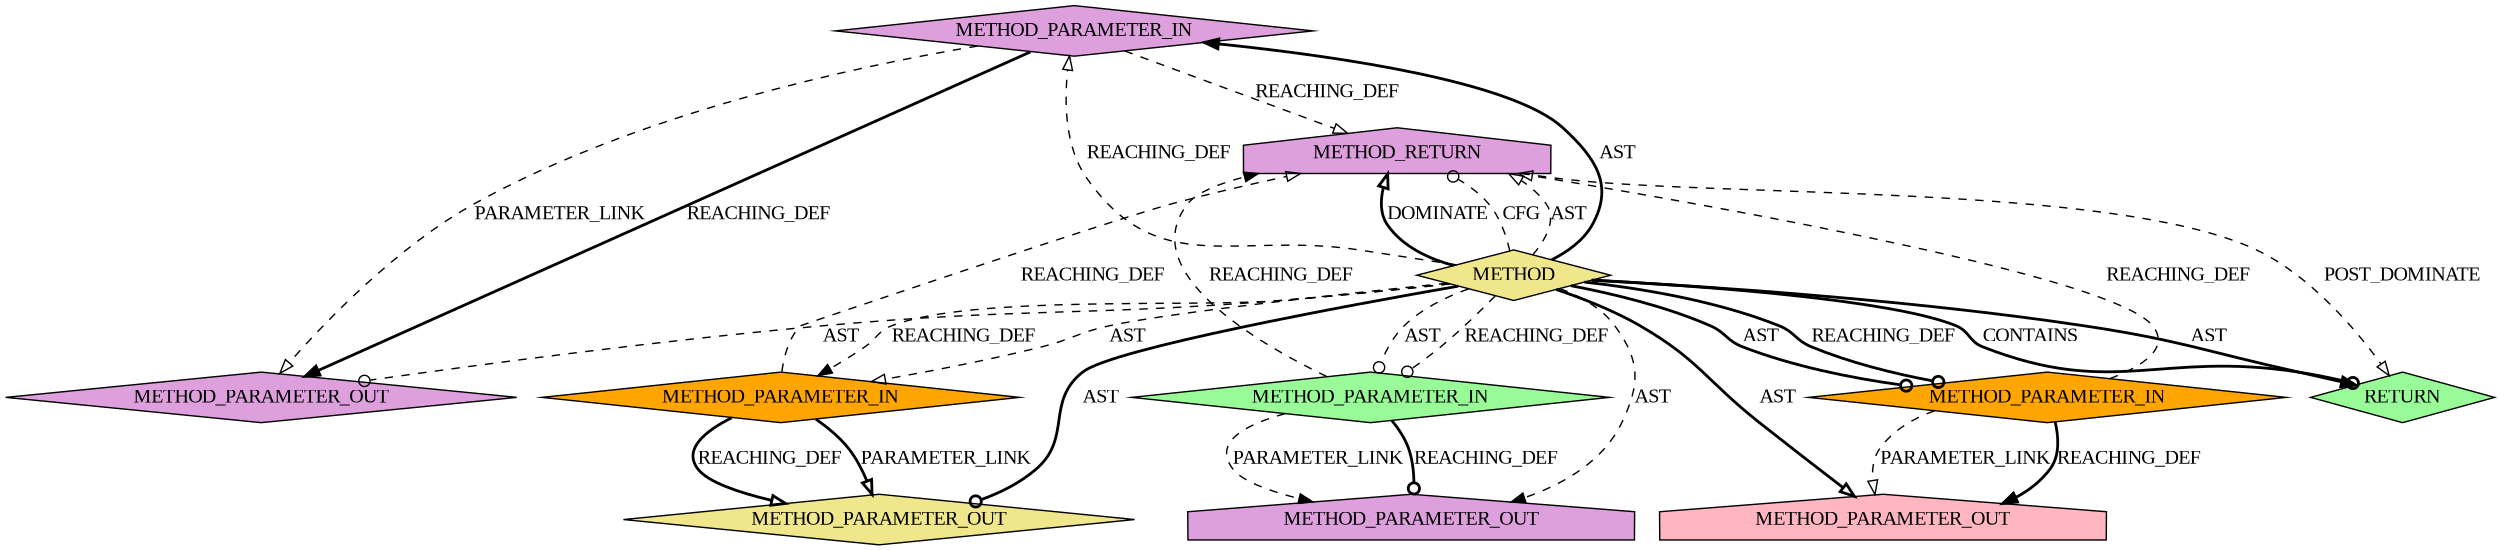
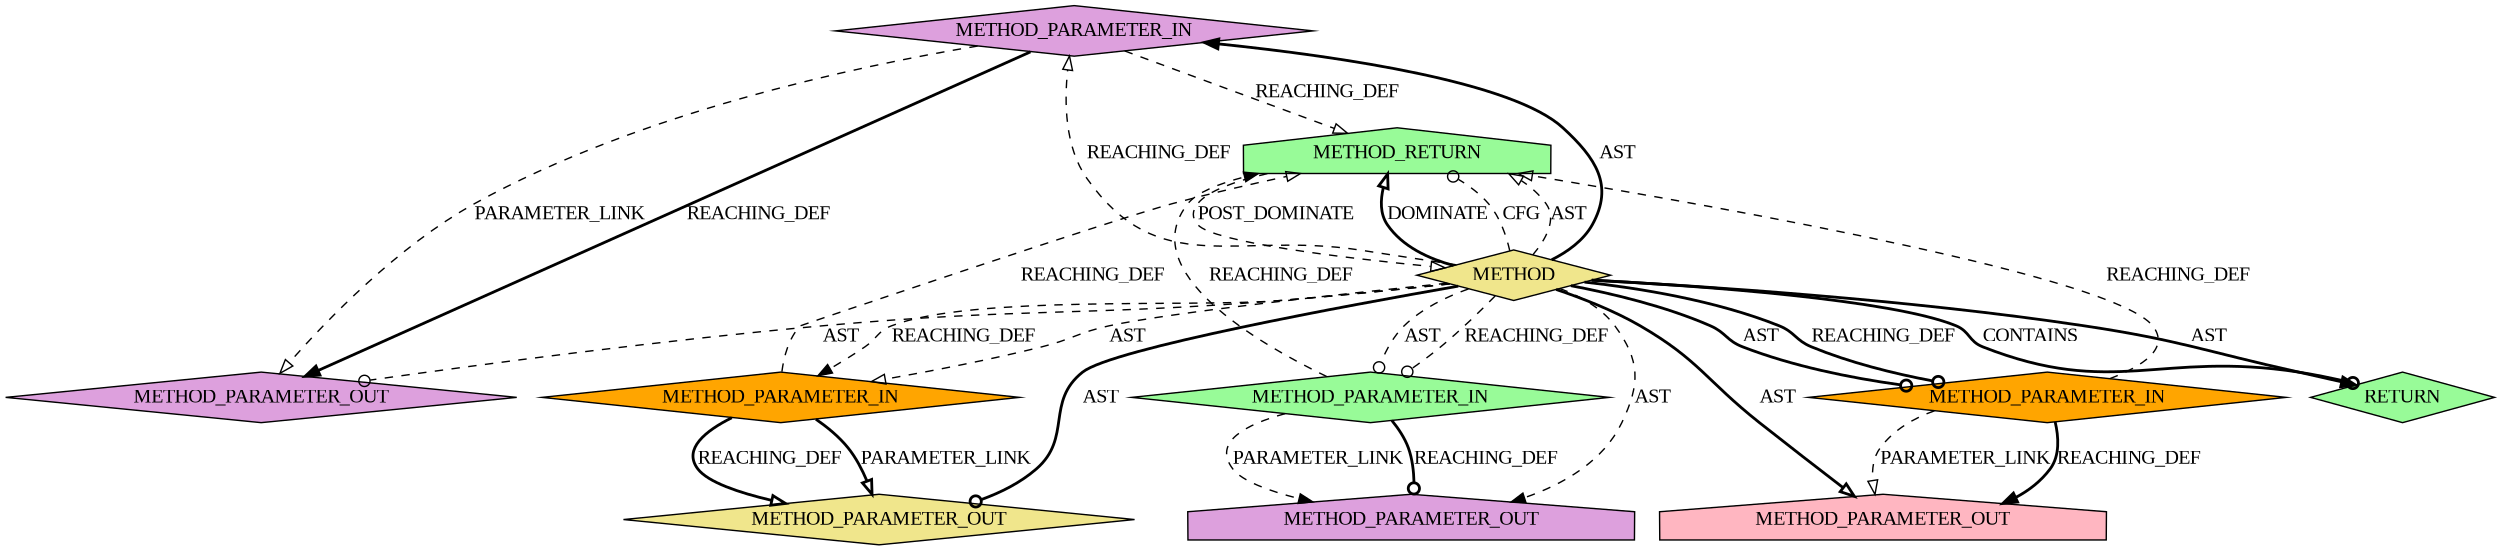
  digraph {
    fontname="Liberation Serif"
    node [CODE=p3 EVALUATION_STRATEGY=BY_VALUE IS_VARIADIC=false ORDER=2 TYPE_FULL_NAME=ANY fillcolor=plum fontname="Liberation Serif" shape=diamond style=filled]
    edge [arrowhead=onormal fontname="Liberation Serif" style=dashed]
    n1 [INDEX=3 NAME=p3 ORDER=3 label=METHOD_PARAMETER_IN]
-   n2 [CODE=RET label=METHOD_RETURN shape=house IS_VARIADIC=""]
+   n2 [CODE=RET fillcolor=palegreen label=METHOD_RETURN shape=house IS_VARIADIC=""]
    n3 [INDEX=3 NAME=p3 ORDER=3 label=METHOD_PARAMETER_OUT]
    n4 [AST_PARENT_FULL_NAME="<global>" AST_PARENT_TYPE=NAMESPACE_BLOCK CODE="<empty>" FILENAME="<empty>" FULL_NAME=BN_mod_inverse IS_EXTERNAL=true NAME=BN_mod_inverse ORDER=0 fillcolor=khaki label=METHOD EVALUATION_STRATEGY="" IS_VARIADIC="" TYPE_FULL_NAME=""]
    n5 [CODE=p4 INDEX=4 NAME=p4 ORDER=4 label=METHOD_PARAMETER_OUT shape=house]
    n6 [CODE=p2 INDEX=2 NAME=p2 fillcolor=orange label=METHOD_PARAMETER_IN]
    n7 [CODE=p2 INDEX=2 NAME=p2 fillcolor=lightpink label=METHOD_PARAMETER_OUT shape=house]
    n8 [ARGUMENT_INDEX=1 CODE="<empty>" ORDER=1 fillcolor=palegreen label=RETURN EVALUATION_STRATEGY="" IS_VARIADIC=""]
    n9 [CODE=p4 INDEX=4 NAME=p4 ORDER=4 fillcolor=palegreen label=METHOD_PARAMETER_IN]
    n10 [CODE=p1 INDEX=1 NAME=p1 ORDER=1 fillcolor=khaki label=METHOD_PARAMETER_OUT]
    n11 [CODE=p1 INDEX=1 NAME=p1 ORDER=1 fillcolor=orange label=METHOD_PARAMETER_IN]
    n1 -> n2 [VARIABLE=p3 label=REACHING_DEF]
    n1 -> n3 [VARIABLE=p3 arrowhead=normal label=REACHING_DEF style=bold]
    n1 -> n3 [label=PARAMETER_LINK]
-   n2 -> n8 [label=POST_DOMINATE]
+   n2 -> n4 [label=POST_DOMINATE]
    n4 -> n1 [arrowhead=normal label=AST style=bold]
    n4 -> n1 [label=REACHING_DEF]
    n4 -> n2 [label=DOMINATE style=bold]
    n4 -> n2 [arrowhead=odot label=CFG]
    n4 -> n2 [label=AST]
    n4 -> n3 [arrowhead=odot label=AST]
    n4 -> n5 [arrowhead=normal label=AST]
    n4 -> n6 [arrowhead=odot label=AST style=bold]
    n4 -> n6 [arrowhead=odot label=REACHING_DEF style=bold]
    n4 -> n7 [label=AST style=bold]
    n4 -> n8 [arrowhead=normal label=AST style=bold]
    n4 -> n8 [arrowhead=odot label=CONTAINS style=bold]
    n4 -> n9 [arrowhead=odot label=AST]
    n4 -> n9 [arrowhead=odot label=REACHING_DEF]
    n4 -> n10 [arrowhead=odot label=AST style=bold]
    n4 -> n11 [label=AST]
    n4 -> n11 [arrowhead=normal label=REACHING_DEF]
    n6 -> n2 [VARIABLE=p2 label=REACHING_DEF]
    n6 -> n7 [label=PARAMETER_LINK]
    n6 -> n7 [VARIABLE=p2 arrowhead=normal label=REACHING_DEF style=bold]
    n9 -> n2 [VARIABLE=p4 arrowhead=normal label=REACHING_DEF]
    n9 -> n5 [VARIABLE=p4 arrowhead=odot label=REACHING_DEF style=bold]
    n9 -> n5 [arrowhead=normal label=PARAMETER_LINK]
    n11 -> n2 [VARIABLE=p1 label=REACHING_DEF]
    n11 -> n10 [label=PARAMETER_LINK style=bold]
    n11 -> n10 [VARIABLE=p1 label=REACHING_DEF style=bold]
  }
